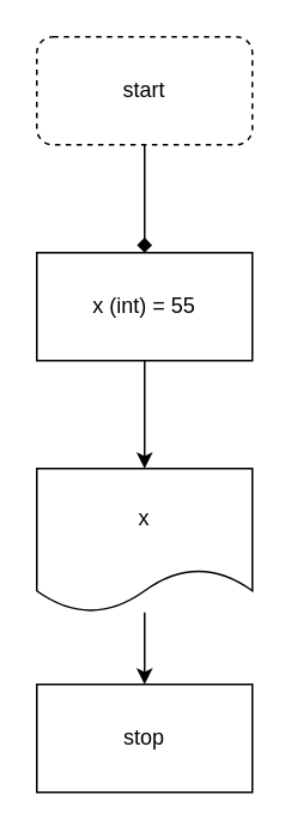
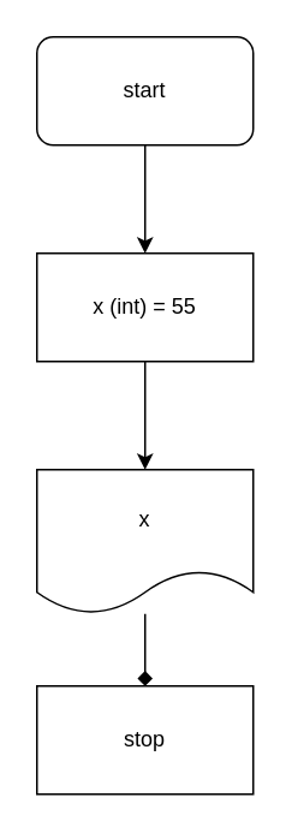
  <mxCell id="0" />
  <mxCell id="1" parent="0" />
- <mxCell id="2" value="start" style="rounded=1;whiteSpace=wrap;html=1;dashed=1;" parent="1" vertex="1"><mxGeometry x="20" y="20" width="120" height="60" as="geometry" /></mxCell>
- <mxCell id="3" value="" style="edgeStyle=orthogonalEdgeStyle;rounded=0;orthogonalLoop=1;jettySize=auto;html=1;exitX=0.5;exitY=1;exitDx=0;exitDy=0;endArrow=diamond;" edge="1" parent="1" source="2" target="5"><mxGeometry relative="1" as="geometry"><mxPoint x="79.5" y="340" as="targetPoint" /><mxPoint x="80" y="80" as="sourcePoint" /></mxGeometry></mxCell>
+ <mxCell id="2" value="start" style="rounded=1;whiteSpace=wrap;html=1;" parent="1" vertex="1"><mxGeometry x="20" y="20" width="120" height="60" as="geometry" /></mxCell>
+ <mxCell id="3" value="" style="edgeStyle=orthogonalEdgeStyle;rounded=0;orthogonalLoop=1;jettySize=auto;html=1;exitX=0.5;exitY=1;exitDx=0;exitDy=0;" edge="1" parent="1" source="2" target="5"><mxGeometry relative="1" as="geometry"><mxPoint x="79.5" y="340" as="targetPoint" /><mxPoint x="80" y="80" as="sourcePoint" /></mxGeometry></mxCell>
  <mxCell id="4" style="edgeStyle=orthogonalEdgeStyle;rounded=0;orthogonalLoop=1;jettySize=auto;html=1;entryX=0.5;entryY=0;entryDx=0;entryDy=0;" edge="1" parent="1" source="5" target="7"><mxGeometry relative="1" as="geometry" /></mxCell>
  <mxCell id="5" value="x (int) = 55" style="rounded=0;whiteSpace=wrap;html=1;" vertex="1" parent="1"><mxGeometry x="20" y="140" width="120" height="60" as="geometry" /></mxCell>
- <mxCell id="6" style="edgeStyle=orthogonalEdgeStyle;rounded=0;orthogonalLoop=1;jettySize=auto;html=1;" edge="1" parent="1" source="7" target="8"><mxGeometry relative="1" as="geometry" /></mxCell>
+ <mxCell id="6" style="edgeStyle=orthogonalEdgeStyle;rounded=0;orthogonalLoop=1;jettySize=auto;html=1;endArrow=diamond;" edge="1" parent="1" source="7" target="8"><mxGeometry relative="1" as="geometry" /></mxCell>
  <mxCell id="7" value="x" style="shape=document;whiteSpace=wrap;html=1;boundedLbl=1;" vertex="1" parent="1"><mxGeometry x="20" y="260" width="120" height="80" as="geometry" /></mxCell>
  <mxCell id="8" value="stop" style="whiteSpace=wrap;html=1;rounded=0;" vertex="1" parent="1"><mxGeometry x="20" y="380" width="120" height="60" as="geometry" /></mxCell>
